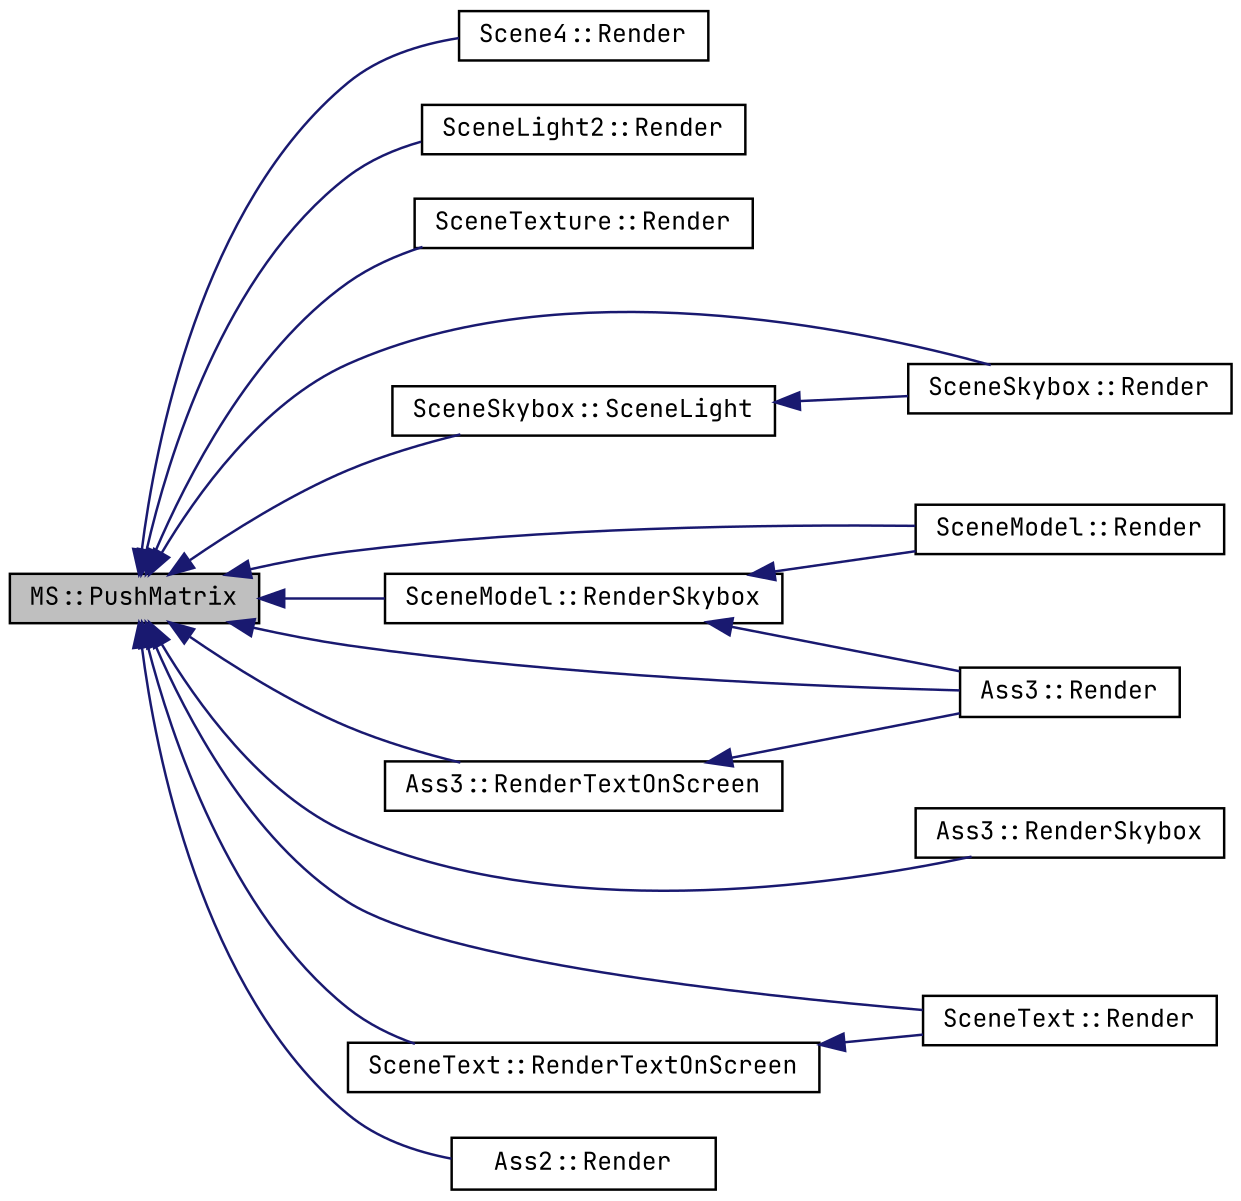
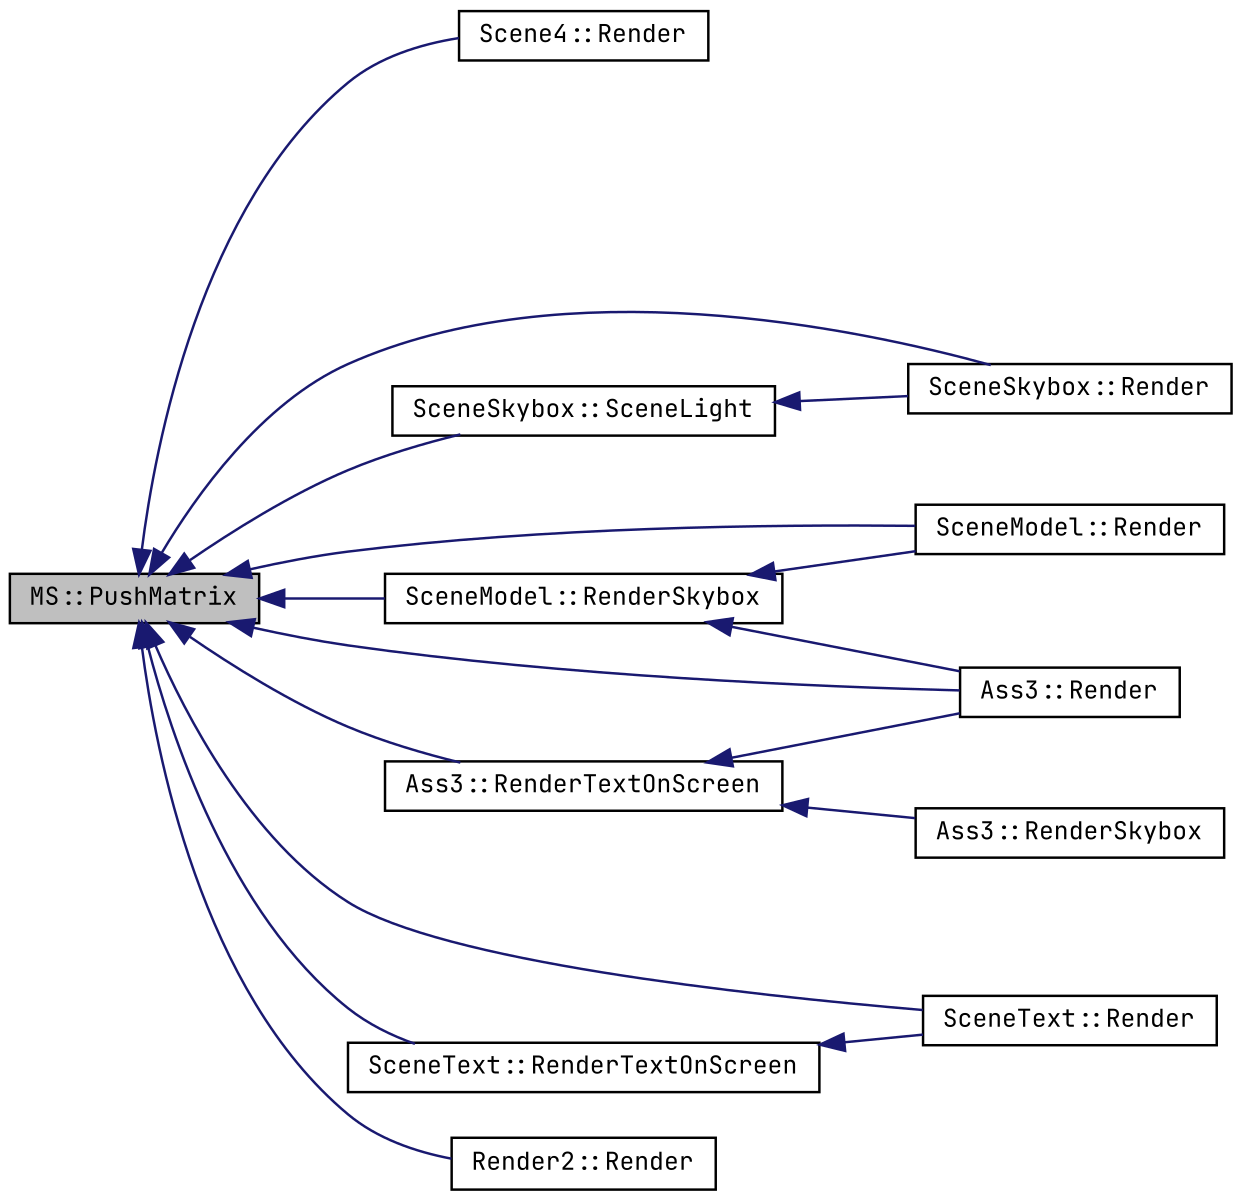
  digraph {
    fontname="JetBrains Mono"
    rankdir=LR
    node [color=black fontname="JetBrains Mono" fontsize=10 shape=record]
    edge [color=midnightblue dir=back fontname="JetBrains Mono" fontsize=10 labelfontname=Helvetica labelfontsize=10 style=solid]
    n1 [fillcolor=grey75 fontcolor=black height=0.2 label="MS::PushMatrix" style=filled width=0.4]
    n2 [height=0.2 label="Scene4::Render" width=0.4]
-   n3 [height=0.2 label="SceneLight2::Render" width=0.4]
-   n4 [height=0.2 label="SceneTexture::Render" width=0.4]
    n5 [height=0.2 label="SceneSkybox::Render" width=0.4]
    n6 [height=0.2 label="SceneModel::Render" width=0.4]
    n7 [height=0.2 label="SceneText::Render" width=0.4]
-   n8 [height=0.2 label="Ass2::Render" width=0.4]
+   n8 [height=0.2 label="Render2::Render" width=0.4]
    n9 [height=0.2 label="Ass3::Render" width=0.4]
    n10 [height=0.2 label="SceneSkybox::SceneLight" width=0.4]
    n11 [height=0.2 label="SceneModel::RenderSkybox" width=0.4]
    n12 [height=0.2 label="Ass3::RenderSkybox" width=0.4]
    n13 [height=0.2 label="SceneText::RenderTextOnScreen" width=0.4]
    n14 [height=0.2 label="Ass3::RenderTextOnScreen" width=0.4]
    n1 -> n2
-   n1 -> n3
-   n1 -> n4
    n1 -> n5
    n1 -> n6
    n1 -> n7
    n1 -> n8
    n1 -> n9
    n1 -> n10
    n1 -> n11
-   n1 -> n12
+   n14 -> n12
    n1 -> n13
    n1 -> n14
    n10 -> n5
    n11 -> n6
    n11 -> n9
    n13 -> n7
    n14 -> n9
  }
